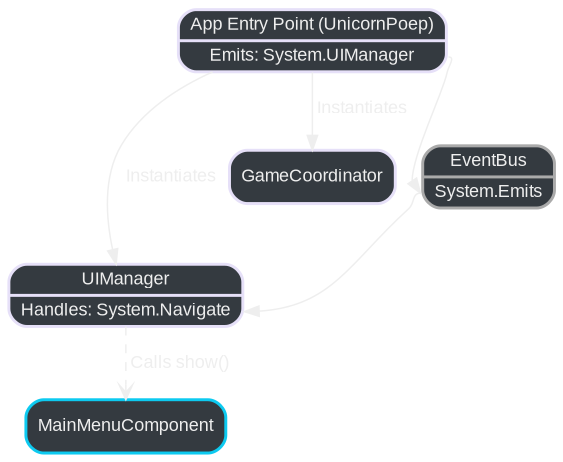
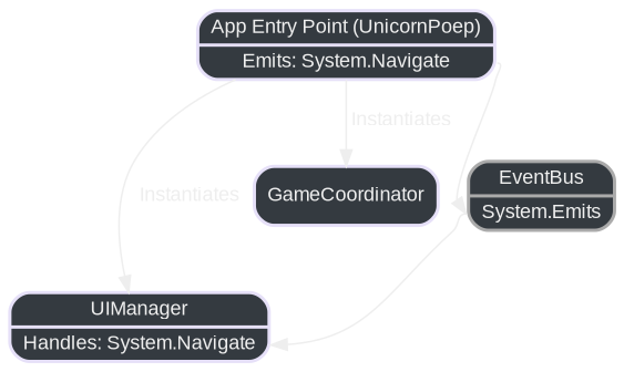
  digraph {
    fontname=Arial
    rankdir=TD
    node [color="#e6e0f8" fillcolor="#343a40" fontcolor="#eeeeee" fontname=Arial fontsize=12 penwidth=2 shape=record style="rounded,filled"]
    edge [color="#eeeeee" fontcolor="#eeeeee" fontname=Arial fontsize=12]
-   n1 [label="{ App Entry Point (UnicornPoep) | {<emits_nav> Emits: System.UIManager} }"]
+   n1 [label="{ App Entry Point (UnicornPoep) | {<emits_nav> Emits: System.Navigate} }"]
    n2 [label="{ UIManager | {<handles_nav> Handles: System.Navigate} }"]
    GameCoordinator [shape=box]
    n4 [color="#aaaaaa" label="{ EventBus | {<evNav> System.Emits} }"]
-   MainMenuComponent [color="#0dcaf0" shape=box]
    n1 -> n2 [label=" Instantiates"]
    n1 -> GameCoordinator [label=" Instantiates"]
    n1 -> n4 [headport=evNav tailport=emits_nav]
-   n2 -> MainMenuComponent [arrowhead=open label=" Calls show()" style=dashed]
    n4 -> n2 [headport=handles_nav tailport=evNav]
  }
